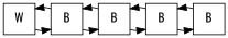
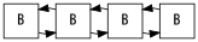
  digraph {
    fontname=Oswald
    node [shape=square fontname=Oswald]
    edge [fontname=Oswald]
-   n1 [label=W]
    n2 [label=B]
    n3 [label=B]
    n4 [label=B]
    n5 [label=B]
    subgraph sub_1 {
      rank=same
-     n1
      n2
      n3
      n4
      n5
    }
-   n1 -> n2
-   n2 -> n1
    n2 -> n3
    n3 -> n2
    n3 -> n4
    n4 -> n3
    n4 -> n5
    n5 -> n4
  }
